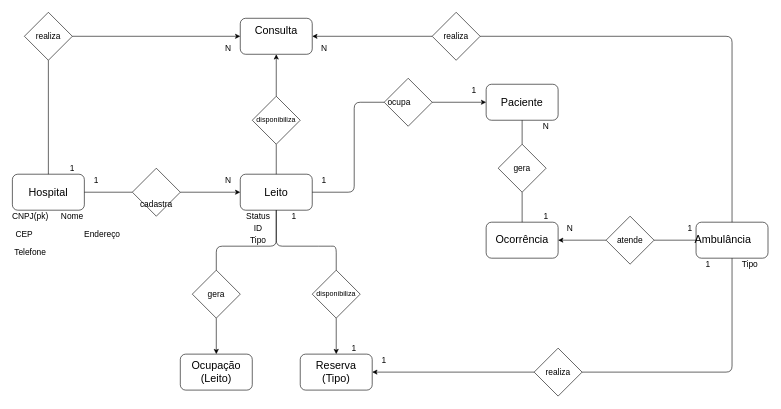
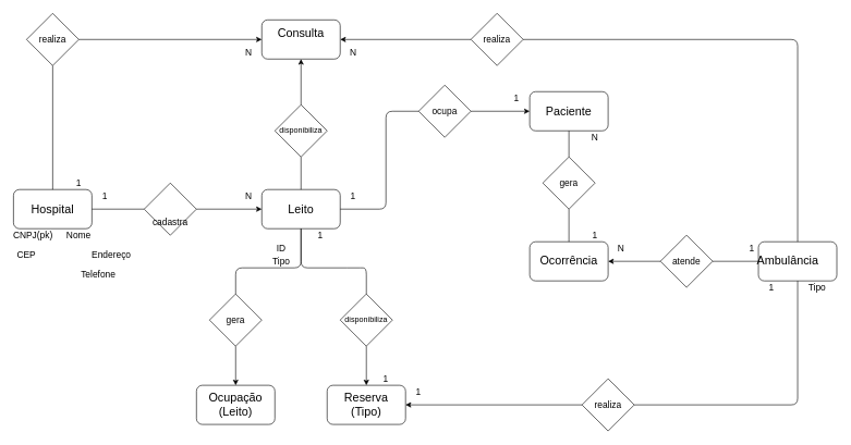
  <mxCell id="0" />
  <mxCell id="1" parent="0" />
  <mxCell id="2" value="" style="rounded=1;whiteSpace=wrap;html=1;" vertex="1" parent="1"><mxGeometry x="20" y="290" width="120" height="60" as="geometry" /></mxCell>
  <mxCell id="3" value="" style="rounded=1;whiteSpace=wrap;html=1;" vertex="1" parent="1"><mxGeometry x="400" y="30" width="120" height="60" as="geometry" /></mxCell>
  <mxCell id="4" value="" style="rounded=1;whiteSpace=wrap;html=1;" vertex="1" parent="1"><mxGeometry x="400" y="290" width="120" height="60" as="geometry" /></mxCell>
  <mxCell id="5" value="" style="rounded=1;whiteSpace=wrap;html=1;" vertex="1" parent="1"><mxGeometry x="300" y="590" width="120" height="60" as="geometry" /></mxCell>
  <mxCell id="6" value="" style="rounded=1;whiteSpace=wrap;html=1;" vertex="1" parent="1"><mxGeometry x="500" y="590" width="120" height="60" as="geometry" /></mxCell>
  <mxCell id="7" value="" style="rhombus;whiteSpace=wrap;html=1;" vertex="1" parent="1"><mxGeometry x="320" y="450" width="80" height="80" as="geometry" /></mxCell>
  <mxCell id="8" value="" style="rhombus;whiteSpace=wrap;html=1;" vertex="1" parent="1"><mxGeometry x="520" y="450" width="80" height="80" as="geometry" /></mxCell>
  <mxCell id="9" value="" style="rhombus;whiteSpace=wrap;html=1;" vertex="1" parent="1"><mxGeometry x="40" y="20" width="80" height="80" as="geometry" /></mxCell>
  <mxCell id="10" value="" style="rhombus;whiteSpace=wrap;html=1;" vertex="1" parent="1"><mxGeometry x="220" y="280" width="80" height="80" as="geometry" /></mxCell>
  <mxCell id="11" value="" style="rounded=1;whiteSpace=wrap;html=1;" vertex="1" parent="1"><mxGeometry x="810" y="140" width="120" height="60" as="geometry" /></mxCell>
  <mxCell id="12" value="" style="rounded=1;whiteSpace=wrap;html=1;" vertex="1" parent="1"><mxGeometry x="810" y="370" width="120" height="60" as="geometry" /></mxCell>
  <mxCell id="13" value="" style="rounded=1;whiteSpace=wrap;html=1;" vertex="1" parent="1"><mxGeometry x="1160" y="370" width="120" height="60" as="geometry" /></mxCell>
  <mxCell id="14" value="" style="rhombus;whiteSpace=wrap;html=1;" vertex="1" parent="1"><mxGeometry x="890" y="580" width="80" height="80" as="geometry" /></mxCell>
  <mxCell id="15" value="" style="rhombus;whiteSpace=wrap;html=1;" vertex="1" parent="1"><mxGeometry x="830" y="240" width="80" height="80" as="geometry" /></mxCell>
  <mxCell id="16" value="" style="rhombus;whiteSpace=wrap;html=1;" vertex="1" parent="1"><mxGeometry x="640" y="130" width="80" height="80" as="geometry" /></mxCell>
  <mxCell id="17" value="" style="rhombus;whiteSpace=wrap;html=1;" vertex="1" parent="1"><mxGeometry x="720" y="20" width="80" height="80" as="geometry" /></mxCell>
  <mxCell id="18" value="" style="endArrow=classic;html=1;exitX=1;exitY=0.5;exitDx=0;exitDy=0;entryX=0;entryY=0.5;entryDx=0;entryDy=0;" edge="1" parent="1" source="10" target="4"><mxGeometry width="50" height="50" relative="1" as="geometry"><mxPoint x="520" y="300" as="sourcePoint" /><mxPoint x="570" y="250" as="targetPoint" /><Array as="points" /></mxGeometry></mxCell>
  <mxCell id="19" value="" style="endArrow=classic;html=1;exitX=1;exitY=0.5;exitDx=0;exitDy=0;entryX=0;entryY=0.5;entryDx=0;entryDy=0;" edge="1" parent="1" source="16" target="11"><mxGeometry width="50" height="50" relative="1" as="geometry"><mxPoint x="520" y="300" as="sourcePoint" /><mxPoint x="570" y="250" as="targetPoint" /></mxGeometry></mxCell>
  <mxCell id="20" value="" style="endArrow=none;html=1;exitX=1;exitY=0.5;exitDx=0;exitDy=0;entryX=0;entryY=0.5;entryDx=0;entryDy=0;" edge="1" parent="1" source="4" target="16"><mxGeometry width="50" height="50" relative="1" as="geometry"><mxPoint x="520" y="300" as="sourcePoint" /><mxPoint x="570" y="250" as="targetPoint" /><Array as="points"><mxPoint x="590" y="320" /><mxPoint x="590" y="170" /></Array></mxGeometry></mxCell>
  <mxCell id="21" value="" style="endArrow=none;html=1;exitX=0;exitY=0.5;exitDx=0;exitDy=0;entryX=1;entryY=0.5;entryDx=0;entryDy=0;" edge="1" parent="1" source="10" target="2"><mxGeometry width="50" height="50" relative="1" as="geometry"><mxPoint x="520" y="300" as="sourcePoint" /><mxPoint x="570" y="250" as="targetPoint" /></mxGeometry></mxCell>
  <mxCell id="22" value="" style="endArrow=none;html=1;exitX=0.5;exitY=0;exitDx=0;exitDy=0;entryX=0.5;entryY=1;entryDx=0;entryDy=0;" edge="1" parent="1" source="2" target="9"><mxGeometry width="50" height="50" relative="1" as="geometry"><mxPoint x="520" y="300" as="sourcePoint" /><mxPoint x="570" y="250" as="targetPoint" /></mxGeometry></mxCell>
  <mxCell id="23" value="" style="endArrow=classic;html=1;exitX=1;exitY=0.5;exitDx=0;exitDy=0;entryX=0;entryY=0.5;entryDx=0;entryDy=0;" edge="1" parent="1" source="9" target="3"><mxGeometry width="50" height="50" relative="1" as="geometry"><mxPoint x="520" y="300" as="sourcePoint" /><mxPoint x="570" y="250" as="targetPoint" /></mxGeometry></mxCell>
  <mxCell id="24" value="" style="endArrow=classic;html=1;exitX=0;exitY=0.5;exitDx=0;exitDy=0;entryX=1;entryY=0.5;entryDx=0;entryDy=0;" edge="1" parent="1" source="17" target="3"><mxGeometry width="50" height="50" relative="1" as="geometry"><mxPoint x="520" y="300" as="sourcePoint" /><mxPoint x="570" y="250" as="targetPoint" /></mxGeometry></mxCell>
  <mxCell id="25" value="" style="endArrow=none;html=1;exitX=0.5;exitY=0;exitDx=0;exitDy=0;entryX=1;entryY=0.5;entryDx=0;entryDy=0;" edge="1" parent="1" source="13" target="17"><mxGeometry width="50" height="50" relative="1" as="geometry"><mxPoint x="520" y="300" as="sourcePoint" /><mxPoint x="570" y="250" as="targetPoint" /><Array as="points"><mxPoint x="1220" y="60" /></Array></mxGeometry></mxCell>
  <mxCell id="26" value="" style="endArrow=classic;html=1;exitX=0;exitY=0.5;exitDx=0;exitDy=0;entryX=1;entryY=0.5;entryDx=0;entryDy=0;" edge="1" parent="1" source="14" target="6"><mxGeometry width="50" height="50" relative="1" as="geometry"><mxPoint x="520" y="300" as="sourcePoint" /><mxPoint x="570" y="250" as="targetPoint" /></mxGeometry></mxCell>
  <mxCell id="27" value="" style="endArrow=none;html=1;exitX=0.5;exitY=1;exitDx=0;exitDy=0;entryX=1;entryY=0.5;entryDx=0;entryDy=0;" edge="1" parent="1" source="13" target="14"><mxGeometry width="50" height="50" relative="1" as="geometry"><mxPoint x="520" y="300" as="sourcePoint" /><mxPoint x="570" y="250" as="targetPoint" /><Array as="points"><mxPoint x="1220" y="620" /></Array></mxGeometry></mxCell>
  <mxCell id="28" value="" style="endArrow=classic;html=1;exitX=0.5;exitY=1;exitDx=0;exitDy=0;entryX=0.5;entryY=0;entryDx=0;entryDy=0;" edge="1" parent="1" source="8" target="6"><mxGeometry width="50" height="50" relative="1" as="geometry"><mxPoint x="520" y="300" as="sourcePoint" /><mxPoint x="570" y="250" as="targetPoint" /></mxGeometry></mxCell>
  <mxCell id="29" value="" style="endArrow=classic;html=1;exitX=0.5;exitY=1;exitDx=0;exitDy=0;entryX=0.5;entryY=0;entryDx=0;entryDy=0;" edge="1" parent="1" source="7" target="5"><mxGeometry width="50" height="50" relative="1" as="geometry"><mxPoint x="520" y="300" as="sourcePoint" /><mxPoint x="570" y="250" as="targetPoint" /></mxGeometry></mxCell>
  <mxCell id="30" value="" style="endArrow=none;html=1;exitX=0.5;exitY=1;exitDx=0;exitDy=0;entryX=0.5;entryY=0;entryDx=0;entryDy=0;" edge="1" parent="1" source="4" target="7"><mxGeometry width="50" height="50" relative="1" as="geometry"><mxPoint x="520" y="300" as="sourcePoint" /><mxPoint x="570" y="250" as="targetPoint" /><Array as="points"><mxPoint x="460" y="410" /><mxPoint x="360" y="410" /></Array></mxGeometry></mxCell>
  <mxCell id="31" value="" style="endArrow=none;html=1;exitX=0.5;exitY=1;exitDx=0;exitDy=0;entryX=0.5;entryY=0;entryDx=0;entryDy=0;" edge="1" parent="1" source="4" target="8"><mxGeometry width="50" height="50" relative="1" as="geometry"><mxPoint x="520" y="300" as="sourcePoint" /><mxPoint x="570" y="250" as="targetPoint" /><Array as="points"><mxPoint x="460" y="410" /><mxPoint x="540" y="410" /><mxPoint x="560" y="410" /></Array></mxGeometry></mxCell>
  <mxCell id="32" value="" style="endArrow=classic;html=1;exitX=0;exitY=0.5;exitDx=0;exitDy=0;entryX=1;entryY=0.5;entryDx=0;entryDy=0;" edge="1" parent="1" source="33" target="12"><mxGeometry width="50" height="50" relative="1" as="geometry"><mxPoint x="650" y="320" as="sourcePoint" /><mxPoint x="570" y="250" as="targetPoint" /></mxGeometry></mxCell>
  <mxCell id="33" value="" style="rhombus;whiteSpace=wrap;html=1;" vertex="1" parent="1"><mxGeometry x="1010" y="360" width="80" height="80" as="geometry" /></mxCell>
  <mxCell id="34" value="" style="endArrow=none;html=1;entryX=0;entryY=0.5;entryDx=0;entryDy=0;exitX=1;exitY=0.5;exitDx=0;exitDy=0;" edge="1" parent="1" source="33" target="13"><mxGeometry width="50" height="50" relative="1" as="geometry"><mxPoint x="520" y="300" as="sourcePoint" /><mxPoint x="570" y="250" as="targetPoint" /></mxGeometry></mxCell>
  <mxCell id="35" value="" style="endArrow=none;html=1;entryX=0.5;entryY=0;entryDx=0;entryDy=0;exitX=0.5;exitY=1;exitDx=0;exitDy=0;" edge="1" parent="1" source="11" target="15"><mxGeometry width="50" height="50" relative="1" as="geometry"><mxPoint x="520" y="300" as="sourcePoint" /><mxPoint x="570" y="250" as="targetPoint" /></mxGeometry></mxCell>
  <mxCell id="36" value="" style="endArrow=none;html=1;entryX=0.5;entryY=0;entryDx=0;entryDy=0;exitX=0.5;exitY=1;exitDx=0;exitDy=0;" edge="1" parent="1" source="15" target="12"><mxGeometry width="50" height="50" relative="1" as="geometry"><mxPoint x="520" y="300" as="sourcePoint" /><mxPoint x="570" y="250" as="targetPoint" /></mxGeometry></mxCell>
  <mxCell id="37" value="&lt;font style=&quot;font-size: 18px&quot;&gt;Consulta&lt;/font&gt;" style="text;html=1;strokeColor=none;fillColor=none;align=center;verticalAlign=middle;whiteSpace=wrap;rounded=0;" vertex="1" parent="1"><mxGeometry x="440" y="32.5" width="40" height="35" as="geometry" /></mxCell>
  <mxCell id="38" value="&lt;font style=&quot;font-size: 14px&quot;&gt;realiza&lt;/font&gt;" style="text;html=1;strokeColor=none;fillColor=none;align=center;verticalAlign=middle;whiteSpace=wrap;rounded=0;" vertex="1" parent="1"><mxGeometry x="60" y="50" width="40" height="20" as="geometry" /></mxCell>
  <mxCell id="39" value="&lt;font style=&quot;font-size: 14px&quot;&gt;realiza&lt;/font&gt;" style="text;html=1;strokeColor=none;fillColor=none;align=center;verticalAlign=middle;whiteSpace=wrap;rounded=0;" vertex="1" parent="1"><mxGeometry x="740" y="50" width="40" height="20" as="geometry" /></mxCell>
  <mxCell id="40" value="" style="rhombus;whiteSpace=wrap;html=1;" vertex="1" parent="1"><mxGeometry x="420" y="160" width="80" height="80" as="geometry" /></mxCell>
  <mxCell id="41" value="" style="endArrow=none;html=1;exitX=0.5;exitY=0;exitDx=0;exitDy=0;entryX=0.5;entryY=1;entryDx=0;entryDy=0;" edge="1" parent="1" source="4" target="40"><mxGeometry width="50" height="50" relative="1" as="geometry"><mxPoint x="520" y="300" as="sourcePoint" /><mxPoint x="570" y="250" as="targetPoint" /></mxGeometry></mxCell>
  <mxCell id="42" value="" style="endArrow=classic;html=1;exitX=0.5;exitY=0;exitDx=0;exitDy=0;entryX=0.5;entryY=1;entryDx=0;entryDy=0;" edge="1" parent="1" source="40" target="3"><mxGeometry width="50" height="50" relative="1" as="geometry"><mxPoint x="520" y="300" as="sourcePoint" /><mxPoint x="570" y="250" as="targetPoint" /></mxGeometry></mxCell>
  <mxCell id="43" value="&lt;font style=&quot;font-size: 12px&quot;&gt;disponibiliza&lt;/font&gt;" style="text;html=1;strokeColor=none;fillColor=none;align=center;verticalAlign=middle;whiteSpace=wrap;rounded=0;" vertex="1" parent="1"><mxGeometry x="440" y="190" width="40" height="20" as="geometry" /></mxCell>
  <mxCell id="44" value="&lt;font style=&quot;font-size: 18px&quot;&gt;Leito&lt;/font&gt;" style="text;html=1;strokeColor=none;fillColor=none;align=center;verticalAlign=middle;whiteSpace=wrap;rounded=0;" vertex="1" parent="1"><mxGeometry x="440" y="310" width="40" height="20" as="geometry" /></mxCell>
  <mxCell id="45" value="&lt;font style=&quot;font-size: 14px&quot;&gt;cadastra&lt;/font&gt;" style="text;html=1;strokeColor=none;fillColor=none;align=center;verticalAlign=middle;whiteSpace=wrap;rounded=0;" vertex="1" parent="1"><mxGeometry x="240" y="330" width="40" height="20" as="geometry" /></mxCell>
  <mxCell id="46" value="&lt;font style=&quot;font-size: 18px&quot;&gt;Hospital&lt;/font&gt;" style="text;html=1;strokeColor=none;fillColor=none;align=center;verticalAlign=middle;whiteSpace=wrap;rounded=0;" vertex="1" parent="1"><mxGeometry x="60" y="310" width="40" height="20" as="geometry" /></mxCell>
  <mxCell id="47" value="disponibiliza" style="text;html=1;strokeColor=none;fillColor=none;align=center;verticalAlign=middle;whiteSpace=wrap;rounded=0;" vertex="1" parent="1"><mxGeometry x="540" y="480" width="40" height="20" as="geometry" /></mxCell>
  <mxCell id="48" value="&lt;font style=&quot;font-size: 14px&quot;&gt;gera&lt;/font&gt;" style="text;html=1;strokeColor=none;fillColor=none;align=center;verticalAlign=middle;whiteSpace=wrap;rounded=0;" vertex="1" parent="1"><mxGeometry x="340" y="480" width="40" height="20" as="geometry" /></mxCell>
  <mxCell id="49" value="&lt;font style=&quot;font-size: 18px&quot;&gt;Ocupação&lt;br&gt;(Leito)&lt;/font&gt;" style="text;html=1;strokeColor=none;fillColor=none;align=center;verticalAlign=middle;whiteSpace=wrap;rounded=0;" vertex="1" parent="1"><mxGeometry x="340" y="610" width="40" height="20" as="geometry" /></mxCell>
  <mxCell id="50" value="&lt;font style=&quot;font-size: 18px&quot;&gt;Reserva&lt;br&gt;(Tipo)&lt;/font&gt;" style="text;html=1;strokeColor=none;fillColor=none;align=center;verticalAlign=middle;whiteSpace=wrap;rounded=0;" vertex="1" parent="1"><mxGeometry x="540" y="610" width="40" height="20" as="geometry" /></mxCell>
- <mxCell id="51" value="&lt;font style=&quot;font-size: 14px&quot;&gt;ocupa&lt;/font&gt;" style="text;html=1;strokeColor=none;fillColor=none;align=center;verticalAlign=middle;whiteSpace=wrap;rounded=0;" vertex="1" parent="1"><mxGeometry x="645" y="160" width="40" height="20" as="geometry" /></mxCell>
+ <mxCell id="51" value="&lt;font style=&quot;font-size: 14px&quot;&gt;ocupa&lt;/font&gt;" style="text;html=1;strokeColor=none;fillColor=none;align=center;verticalAlign=middle;whiteSpace=wrap;rounded=0;" vertex="1" parent="1"><mxGeometry x="660" y="160" width="40" height="20" as="geometry" /></mxCell>
  <mxCell id="52" value="&lt;font style=&quot;font-size: 18px&quot;&gt;Paciente&lt;/font&gt;" style="text;html=1;strokeColor=none;fillColor=none;align=center;verticalAlign=middle;whiteSpace=wrap;rounded=0;" vertex="1" parent="1"><mxGeometry x="850" y="160" width="40" height="20" as="geometry" /></mxCell>
  <mxCell id="53" value="&lt;font style=&quot;font-size: 14px&quot;&gt;gera&lt;/font&gt;" style="text;html=1;strokeColor=none;fillColor=none;align=center;verticalAlign=middle;whiteSpace=wrap;rounded=0;" vertex="1" parent="1"><mxGeometry x="850" y="270" width="40" height="20" as="geometry" /></mxCell>
  <mxCell id="54" value="&lt;font style=&quot;font-size: 18px&quot;&gt;Ocorrência&lt;/font&gt;" style="text;html=1;strokeColor=none;fillColor=none;align=center;verticalAlign=middle;whiteSpace=wrap;rounded=0;" vertex="1" parent="1"><mxGeometry x="850" y="390" width="40" height="20" as="geometry" /></mxCell>
  <mxCell id="55" value="&lt;font style=&quot;font-size: 14px&quot;&gt;realiza&lt;/font&gt;" style="text;html=1;strokeColor=none;fillColor=none;align=center;verticalAlign=middle;whiteSpace=wrap;rounded=0;" vertex="1" parent="1"><mxGeometry x="910" y="610" width="40" height="20" as="geometry" /></mxCell>
  <mxCell id="56" value="&lt;font style=&quot;font-size: 14px&quot;&gt;atende&lt;/font&gt;" style="text;html=1;strokeColor=none;fillColor=none;align=center;verticalAlign=middle;whiteSpace=wrap;rounded=0;" vertex="1" parent="1"><mxGeometry x="1030" y="390" width="40" height="20" as="geometry" /></mxCell>
  <mxCell id="57" value="&lt;font style=&quot;font-size: 18px&quot;&gt;Ambulância&lt;/font&gt;" style="text;html=1;strokeColor=none;fillColor=none;align=center;verticalAlign=middle;whiteSpace=wrap;rounded=0;" vertex="1" parent="1"><mxGeometry x="1185" y="390" width="40" height="20" as="geometry" /></mxCell>
  <mxCell id="58" value="&lt;font style=&quot;font-size: 14px&quot;&gt;N&lt;/font&gt;" style="text;html=1;strokeColor=none;fillColor=none;align=center;verticalAlign=middle;whiteSpace=wrap;rounded=0;" vertex="1" parent="1"><mxGeometry x="360" y="290" width="40" height="20" as="geometry" /></mxCell>
  <mxCell id="59" value="&lt;font style=&quot;font-size: 14px&quot;&gt;1&lt;/font&gt;" style="text;html=1;strokeColor=none;fillColor=none;align=center;verticalAlign=middle;whiteSpace=wrap;rounded=0;" vertex="1" parent="1"><mxGeometry x="520" y="290" width="40" height="20" as="geometry" /></mxCell>
  <mxCell id="60" value="&lt;font style=&quot;font-size: 14px&quot;&gt;1&lt;/font&gt;" style="text;html=1;strokeColor=none;fillColor=none;align=center;verticalAlign=middle;whiteSpace=wrap;rounded=0;" vertex="1" parent="1"><mxGeometry x="140" y="290" width="40" height="20" as="geometry" /></mxCell>
  <mxCell id="61" value="&lt;font style=&quot;font-size: 14px&quot;&gt;1&lt;/font&gt;" style="text;html=1;strokeColor=none;fillColor=none;align=center;verticalAlign=middle;whiteSpace=wrap;rounded=0;" vertex="1" parent="1"><mxGeometry x="100" y="270" width="40" height="20" as="geometry" /></mxCell>
  <mxCell id="62" value="&lt;font style=&quot;font-size: 14px&quot;&gt;N&lt;/font&gt;" style="text;html=1;strokeColor=none;fillColor=none;align=center;verticalAlign=middle;whiteSpace=wrap;rounded=0;" vertex="1" parent="1"><mxGeometry x="360" y="70" width="40" height="20" as="geometry" /></mxCell>
  <mxCell id="63" value="&lt;font style=&quot;font-size: 14px&quot;&gt;N&lt;/font&gt;" style="text;html=1;strokeColor=none;fillColor=none;align=center;verticalAlign=middle;whiteSpace=wrap;rounded=0;" vertex="1" parent="1"><mxGeometry x="520" y="70" width="40" height="20" as="geometry" /></mxCell>
  <mxCell id="64" value="&lt;font style=&quot;font-size: 14px&quot;&gt;1&lt;/font&gt;" style="text;html=1;strokeColor=none;fillColor=none;align=center;verticalAlign=middle;whiteSpace=wrap;rounded=0;" vertex="1" parent="1"><mxGeometry x="770" y="140" width="40" height="20" as="geometry" /></mxCell>
  <mxCell id="65" value="&lt;font style=&quot;font-size: 14px&quot;&gt;N&lt;/font&gt;" style="text;html=1;strokeColor=none;fillColor=none;align=center;verticalAlign=middle;whiteSpace=wrap;rounded=0;" vertex="1" parent="1"><mxGeometry x="890" y="200" width="40" height="20" as="geometry" /></mxCell>
  <mxCell id="66" value="&lt;font style=&quot;font-size: 14px&quot;&gt;1&lt;/font&gt;" style="text;html=1;strokeColor=none;fillColor=none;align=center;verticalAlign=middle;whiteSpace=wrap;rounded=0;" vertex="1" parent="1"><mxGeometry x="890" y="350" width="40" height="20" as="geometry" /></mxCell>
  <mxCell id="67" value="&lt;font style=&quot;font-size: 14px&quot;&gt;N&lt;/font&gt;" style="text;html=1;strokeColor=none;fillColor=none;align=center;verticalAlign=middle;whiteSpace=wrap;rounded=0;" vertex="1" parent="1"><mxGeometry x="930" y="370" width="40" height="20" as="geometry" /></mxCell>
  <mxCell id="68" value="&lt;font style=&quot;font-size: 14px&quot;&gt;1&lt;/font&gt;" style="text;html=1;strokeColor=none;fillColor=none;align=center;verticalAlign=middle;whiteSpace=wrap;rounded=0;" vertex="1" parent="1"><mxGeometry x="1130" y="370" width="40" height="20" as="geometry" /></mxCell>
  <mxCell id="69" value="&lt;font style=&quot;font-size: 14px&quot;&gt;CNPJ(pk)&lt;/font&gt;" style="text;html=1;strokeColor=none;fillColor=none;align=center;verticalAlign=middle;whiteSpace=wrap;rounded=0;" vertex="1" parent="1"><mxGeometry x="30" y="350" width="40" height="20" as="geometry" /></mxCell>
  <mxCell id="70" value="&lt;font style=&quot;font-size: 14px&quot;&gt;CEP&lt;/font&gt;" style="text;html=1;strokeColor=none;fillColor=none;align=center;verticalAlign=middle;whiteSpace=wrap;rounded=0;" vertex="1" parent="1"><mxGeometry x="20" y="380" width="40" height="20" as="geometry" /></mxCell>
- <mxCell id="71" value="&lt;font style=&quot;font-size: 14px&quot;&gt;Telefone&lt;/font&gt;" style="text;html=1;strokeColor=none;fillColor=none;align=center;verticalAlign=middle;whiteSpace=wrap;rounded=0;" vertex="1" parent="1"><mxGeometry x="30" y="410" width="40" height="20" as="geometry" /></mxCell>
+ <mxCell id="71" value="&lt;font style=&quot;font-size: 14px&quot;&gt;Telefone&lt;/font&gt;" style="text;html=1;strokeColor=none;fillColor=none;align=center;verticalAlign=middle;whiteSpace=wrap;rounded=0;" vertex="1" parent="1"><mxGeometry x="130" y="410" width="40" height="20" as="geometry" /></mxCell>
  <mxCell id="72" value="&lt;font style=&quot;font-size: 14px&quot;&gt;Nome&lt;/font&gt;" style="text;html=1;strokeColor=none;fillColor=none;align=center;verticalAlign=middle;whiteSpace=wrap;rounded=0;" vertex="1" parent="1"><mxGeometry x="100" y="350" width="40" height="20" as="geometry" /></mxCell>
  <mxCell id="73" value="&lt;font style=&quot;font-size: 14px&quot;&gt;Endereço&lt;/font&gt;" style="text;html=1;strokeColor=none;fillColor=none;align=center;verticalAlign=middle;whiteSpace=wrap;rounded=0;" vertex="1" parent="1"><mxGeometry x="150" y="380" width="40" height="20" as="geometry" /></mxCell>
- <mxCell id="74" value="&lt;font style=&quot;font-size: 14px&quot;&gt;Status&lt;/font&gt;" style="text;html=1;strokeColor=none;fillColor=none;align=center;verticalAlign=middle;whiteSpace=wrap;rounded=0;" vertex="1" parent="1"><mxGeometry x="410" y="350" width="40" height="20" as="geometry" /></mxCell>
  <mxCell id="75" value="&lt;font style=&quot;font-size: 14px&quot;&gt;ID&lt;/font&gt;" style="text;html=1;strokeColor=none;fillColor=none;align=center;verticalAlign=middle;whiteSpace=wrap;rounded=0;" vertex="1" parent="1"><mxGeometry x="410" y="370" width="40" height="20" as="geometry" /></mxCell>
  <mxCell id="76" value="&lt;font style=&quot;font-size: 14px&quot;&gt;Tipo&lt;/font&gt;" style="text;html=1;strokeColor=none;fillColor=none;align=center;verticalAlign=middle;whiteSpace=wrap;rounded=0;" vertex="1" parent="1"><mxGeometry x="410" y="390" width="40" height="20" as="geometry" /></mxCell>
  <mxCell id="77" value="&lt;font style=&quot;font-size: 14px&quot;&gt;Tipo&lt;/font&gt;" style="text;html=1;strokeColor=none;fillColor=none;align=center;verticalAlign=middle;whiteSpace=wrap;rounded=0;" vertex="1" parent="1"><mxGeometry x="1230" y="430" width="40" height="20" as="geometry" /></mxCell>
  <mxCell id="78" value="&lt;font style=&quot;font-size: 14px&quot;&gt;1&lt;/font&gt;" style="text;html=1;strokeColor=none;fillColor=none;align=center;verticalAlign=middle;whiteSpace=wrap;rounded=0;" vertex="1" parent="1"><mxGeometry x="1160" y="430" width="40" height="20" as="geometry" /></mxCell>
  <mxCell id="79" value="&lt;font style=&quot;font-size: 14px&quot;&gt;1&lt;/font&gt;" style="text;html=1;strokeColor=none;fillColor=none;align=center;verticalAlign=middle;whiteSpace=wrap;rounded=0;" vertex="1" parent="1"><mxGeometry x="620" y="590" width="40" height="20" as="geometry" /></mxCell>
  <mxCell id="80" value="&lt;font style=&quot;font-size: 14px&quot;&gt;1&lt;/font&gt;" style="text;html=1;strokeColor=none;fillColor=none;align=center;verticalAlign=middle;whiteSpace=wrap;rounded=0;" vertex="1" parent="1"><mxGeometry x="470" y="350" width="40" height="20" as="geometry" /></mxCell>
  <mxCell id="81" value="&lt;font style=&quot;font-size: 14px&quot;&gt;1&lt;/font&gt;" style="text;html=1;strokeColor=none;fillColor=none;align=center;verticalAlign=middle;whiteSpace=wrap;rounded=0;" vertex="1" parent="1"><mxGeometry x="570" y="570" width="40" height="20" as="geometry" /></mxCell>
